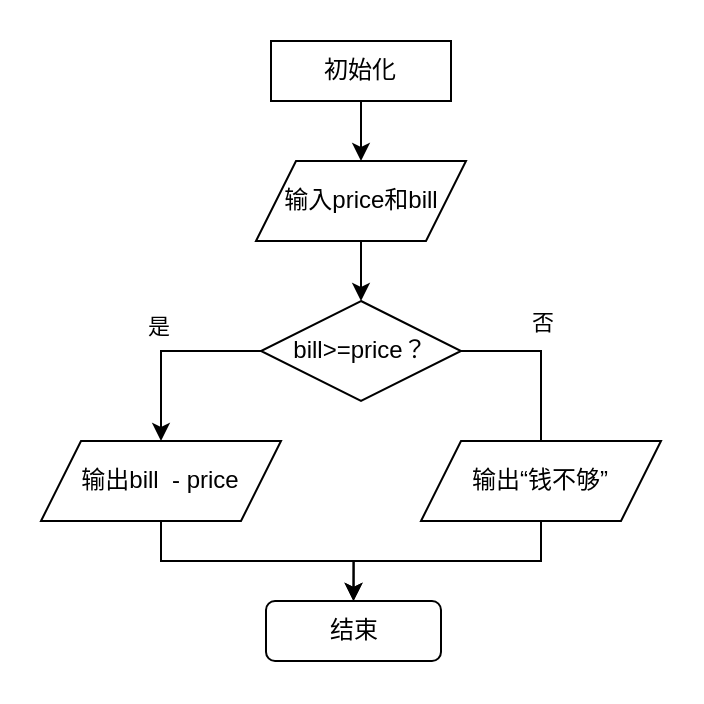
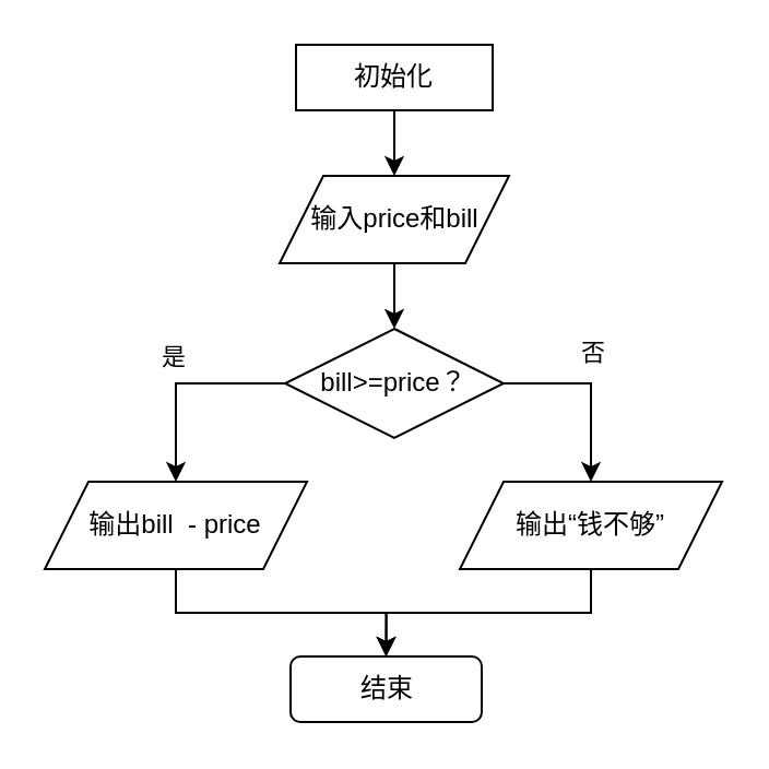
  <mxCell id="0" />
  <mxCell id="1" parent="0" />
  <mxCell id="2" style="edgeStyle=orthogonalEdgeStyle;rounded=0;orthogonalLoop=1;jettySize=auto;html=1;exitX=0.5;exitY=1;exitDx=0;exitDy=0;entryX=0.5;entryY=0;entryDx=0;entryDy=0;" parent="1" source="3" target="5" edge="1"><mxGeometry relative="1" as="geometry" /></mxCell>
  <mxCell id="3" value="初始化" style="rounded=0;whiteSpace=wrap;html=1;fillColor=none;" parent="1" vertex="1"><mxGeometry x="135" y="20" width="90" height="30" as="geometry" /></mxCell>
  <mxCell id="4" style="edgeStyle=orthogonalEdgeStyle;rounded=0;orthogonalLoop=1;jettySize=auto;html=1;exitX=0.5;exitY=1;exitDx=0;exitDy=0;entryX=0.5;entryY=0;entryDx=0;entryDy=0;" parent="1" source="5" target="9" edge="1"><mxGeometry relative="1" as="geometry" /></mxCell>
  <mxCell id="5" value="输入price和bill" style="shape=parallelogram;perimeter=parallelogramPerimeter;whiteSpace=wrap;html=1;fixedSize=1;fillColor=none;" parent="1" vertex="1"><mxGeometry x="127.5" y="80" width="105" height="40" as="geometry" /></mxCell>
  <mxCell id="6" value="是" style="edgeStyle=orthogonalEdgeStyle;rounded=0;orthogonalLoop=1;jettySize=auto;html=1;exitX=0;exitY=0.5;exitDx=0;exitDy=0;entryX=0.5;entryY=0;entryDx=0;entryDy=0;labelBackgroundColor=none;" parent="1" source="9" target="11" edge="1"><mxGeometry x="0.053" y="-12" relative="1" as="geometry"><mxPoint x="11" y="-12" as="offset" /></mxGeometry></mxCell>
- <mxCell id="7" style="edgeStyle=orthogonalEdgeStyle;rounded=0;orthogonalLoop=1;jettySize=auto;html=1;exitX=1;exitY=0.5;exitDx=0;exitDy=0;entryX=0.5;entryY=0;entryDx=0;entryDy=0;endArrow=none;" parent="1" source="9" target="13" edge="1"><mxGeometry relative="1" as="geometry" /></mxCell>
+ <mxCell id="7" style="edgeStyle=orthogonalEdgeStyle;rounded=0;orthogonalLoop=1;jettySize=auto;html=1;exitX=1;exitY=0.5;exitDx=0;exitDy=0;entryX=0.5;entryY=0;entryDx=0;entryDy=0;" parent="1" source="9" target="13" edge="1"><mxGeometry relative="1" as="geometry" /></mxCell>
  <mxCell id="8" value="否" style="edgeLabel;html=1;align=center;verticalAlign=middle;resizable=0;points=[];labelBackgroundColor=none;" parent="7" vertex="1" connectable="0"><mxGeometry x="0.043" y="-2" relative="1" as="geometry"><mxPoint x="2" y="-19" as="offset" /></mxGeometry></mxCell>
  <mxCell id="9" value="bill&amp;gt;=price？" style="rhombus;whiteSpace=wrap;html=1;fillColor=none;" parent="1" vertex="1"><mxGeometry x="130" y="150" width="100" height="50" as="geometry" /></mxCell>
  <mxCell id="10" style="edgeStyle=orthogonalEdgeStyle;rounded=0;orthogonalLoop=1;jettySize=auto;html=1;exitX=0.5;exitY=1;exitDx=0;exitDy=0;entryX=0.5;entryY=0;entryDx=0;entryDy=0;" parent="1" source="11" target="14" edge="1"><mxGeometry relative="1" as="geometry" /></mxCell>
  <mxCell id="11" value="输出bill&amp;nbsp; - price" style="shape=parallelogram;perimeter=parallelogramPerimeter;whiteSpace=wrap;html=1;fixedSize=1;fillColor=none;" parent="1" vertex="1"><mxGeometry x="20" y="220" width="120" height="40" as="geometry" /></mxCell>
  <mxCell id="12" style="edgeStyle=orthogonalEdgeStyle;rounded=0;orthogonalLoop=1;jettySize=auto;html=1;exitX=0.5;exitY=1;exitDx=0;exitDy=0;entryX=0.5;entryY=0;entryDx=0;entryDy=0;" parent="1" source="13" target="14" edge="1"><mxGeometry relative="1" as="geometry" /></mxCell>
  <mxCell id="13" value="输出“钱不够”" style="shape=parallelogram;perimeter=parallelogramPerimeter;whiteSpace=wrap;html=1;fixedSize=1;fillColor=none;" parent="1" vertex="1"><mxGeometry x="210" y="220" width="120" height="40" as="geometry" /></mxCell>
  <mxCell id="14" value="结束" style="rounded=1;whiteSpace=wrap;html=1;fillColor=none;" parent="1" vertex="1"><mxGeometry x="132.5" y="300" width="87.5" height="30" as="geometry" /></mxCell>
